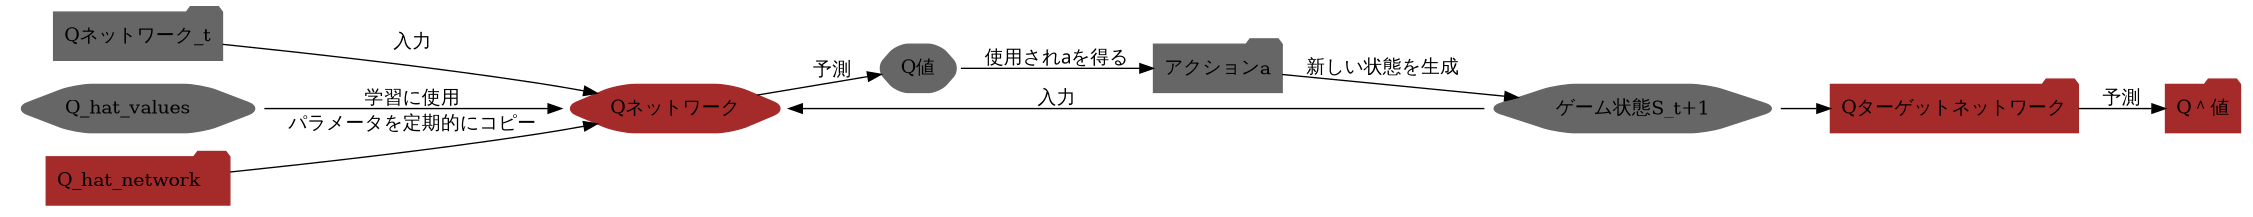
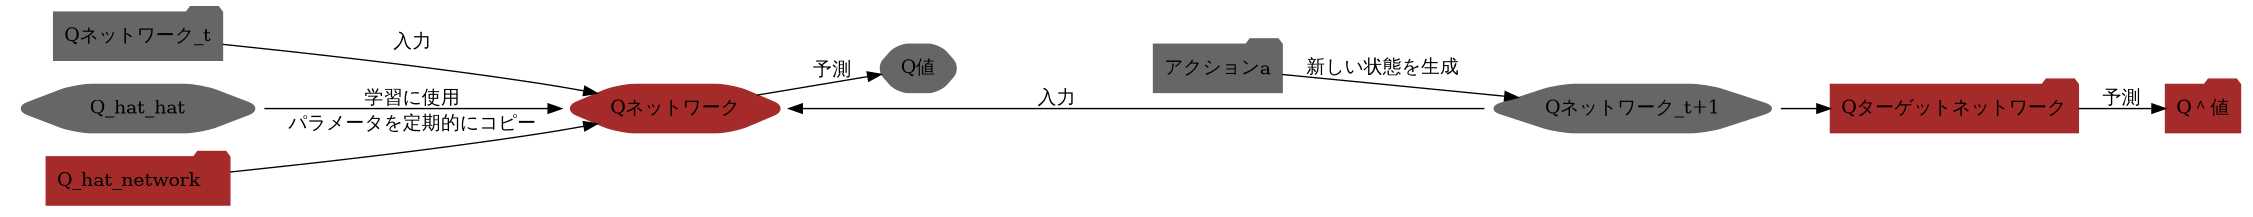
  digraph {
    rankdir=LR
    node [color=gray40 shape=folder style="rounded,filled"]
    edge [fontname="ipafont-gothic" lblstyle=auto]
    n1 [label="Qネットワーク_t"]
    n2 [color=brown label="Qネットワーク" shape=hexagon]
    n3 [label="Q値" shape=hexagon]
    n4 [label="アクションa"]
-   n5 [label="ゲーム状態S_t+1" shape=hexagon]
+   n5 [label="Qネットワーク_t+1" shape=hexagon]
    n6 [color=brown label="Qターゲットネットワーク"]
    n7 [color=brown label="Q＾値"]
-   "Q_hat_values　" [shape=hexagon]
+   "Q_hat_values　" [shape=hexagon label=Q_hat_hat]
    "Q_hat_network　" [color=brown]
    n1 -> n2 [label="入力"]
    n2 -> n3 [label="予測"]
-   n3 -> n4 [label="使用されaを得る"]
    n4 -> n5 [label="新しい状態を生成"]
    n5 -> n2 [label="入力"]
    n5 -> n6
    n6 -> n7 [label="予測"]
    "Q_hat_values　" -> n2 [label="学習に使用"]
    "Q_hat_network　" -> n2 [label="パラメータを定期的にコピー"]
  }
